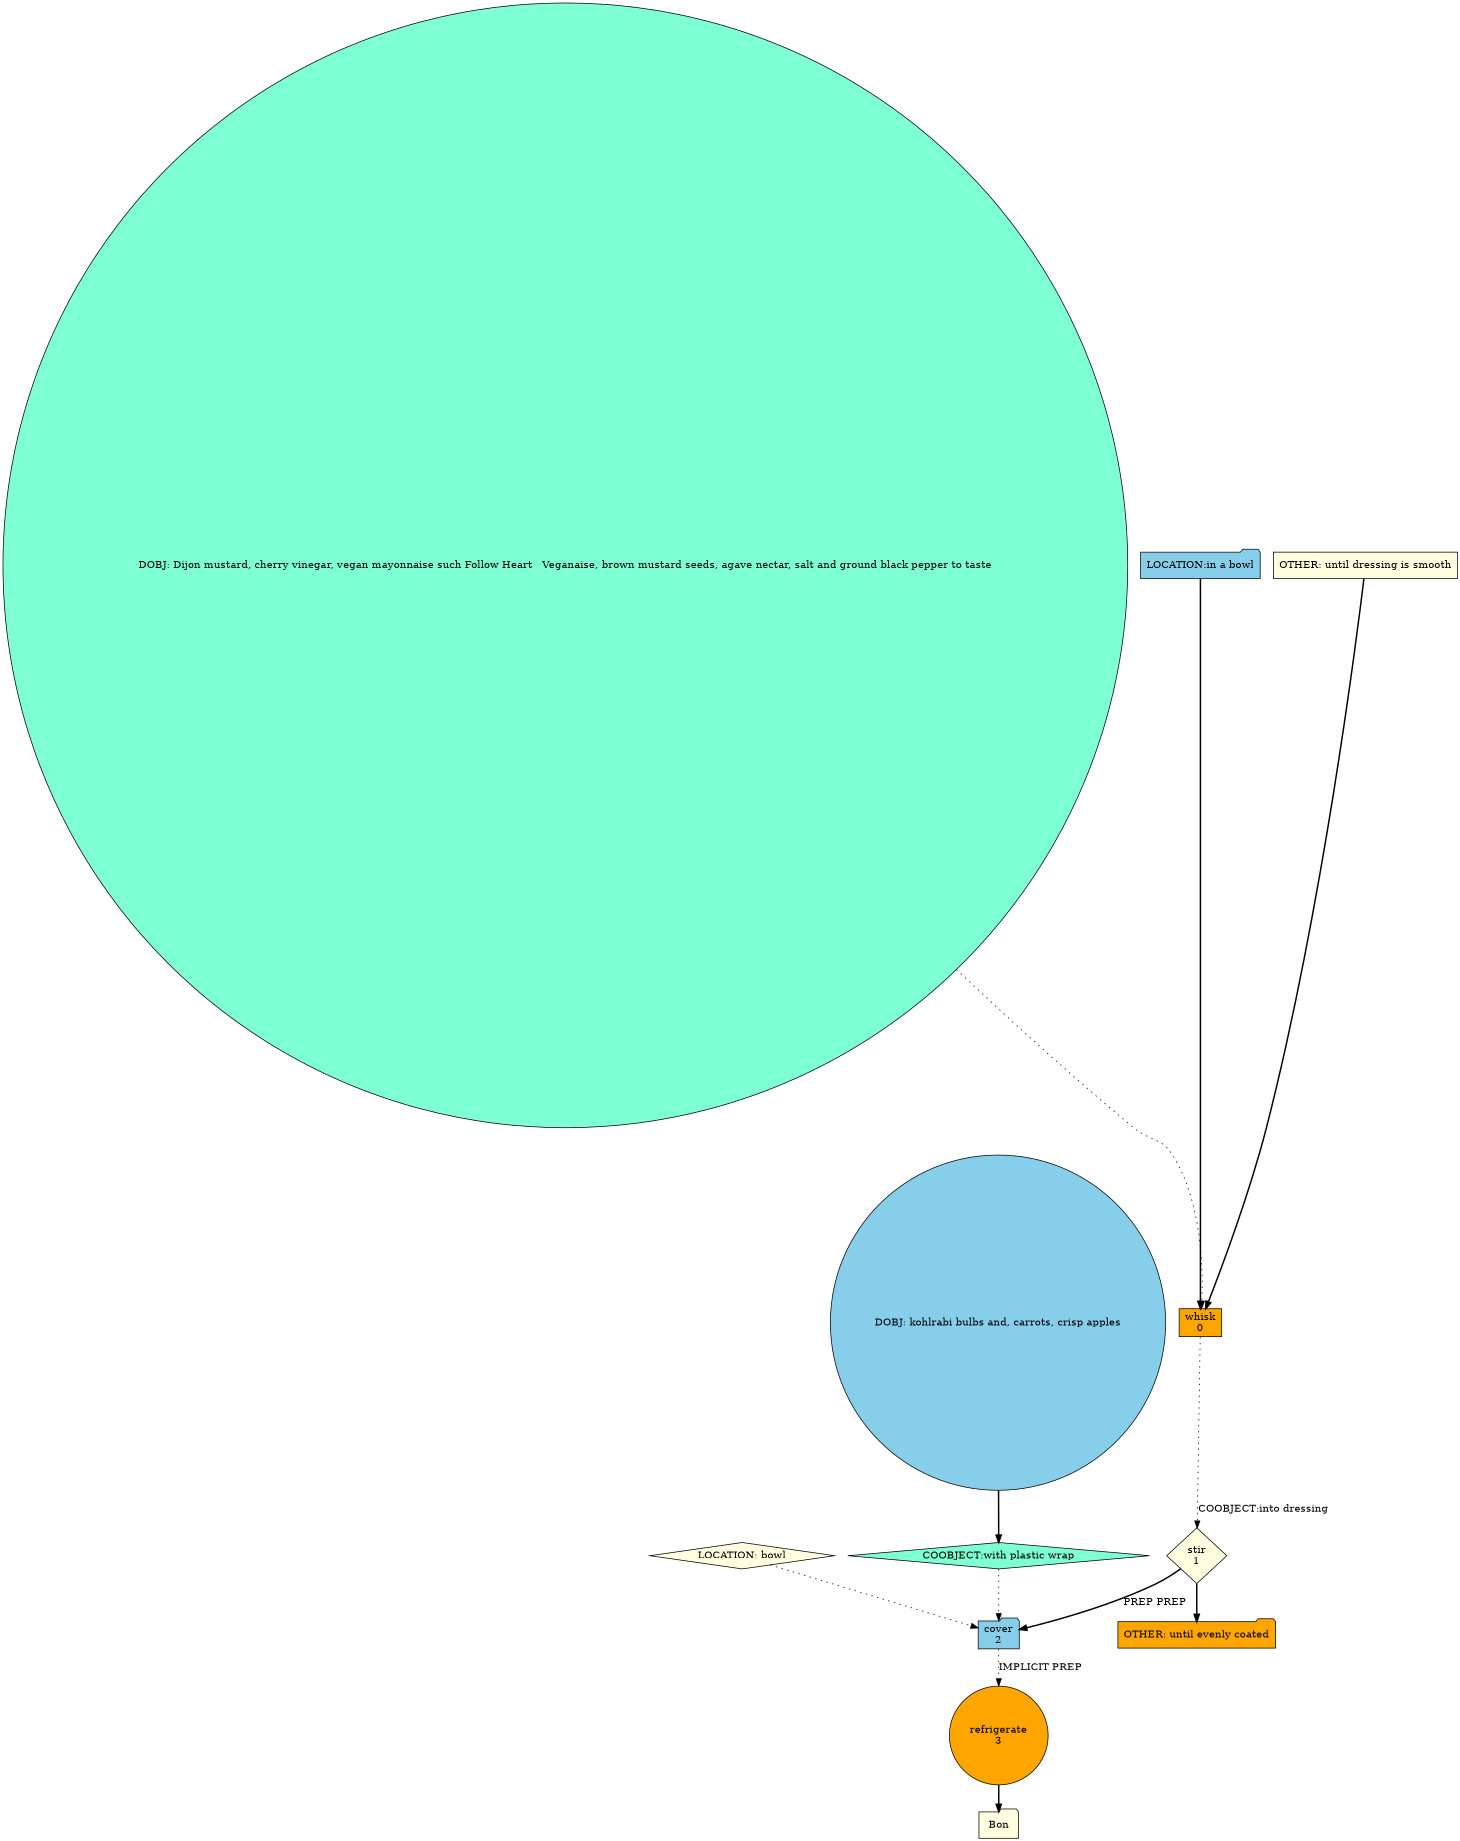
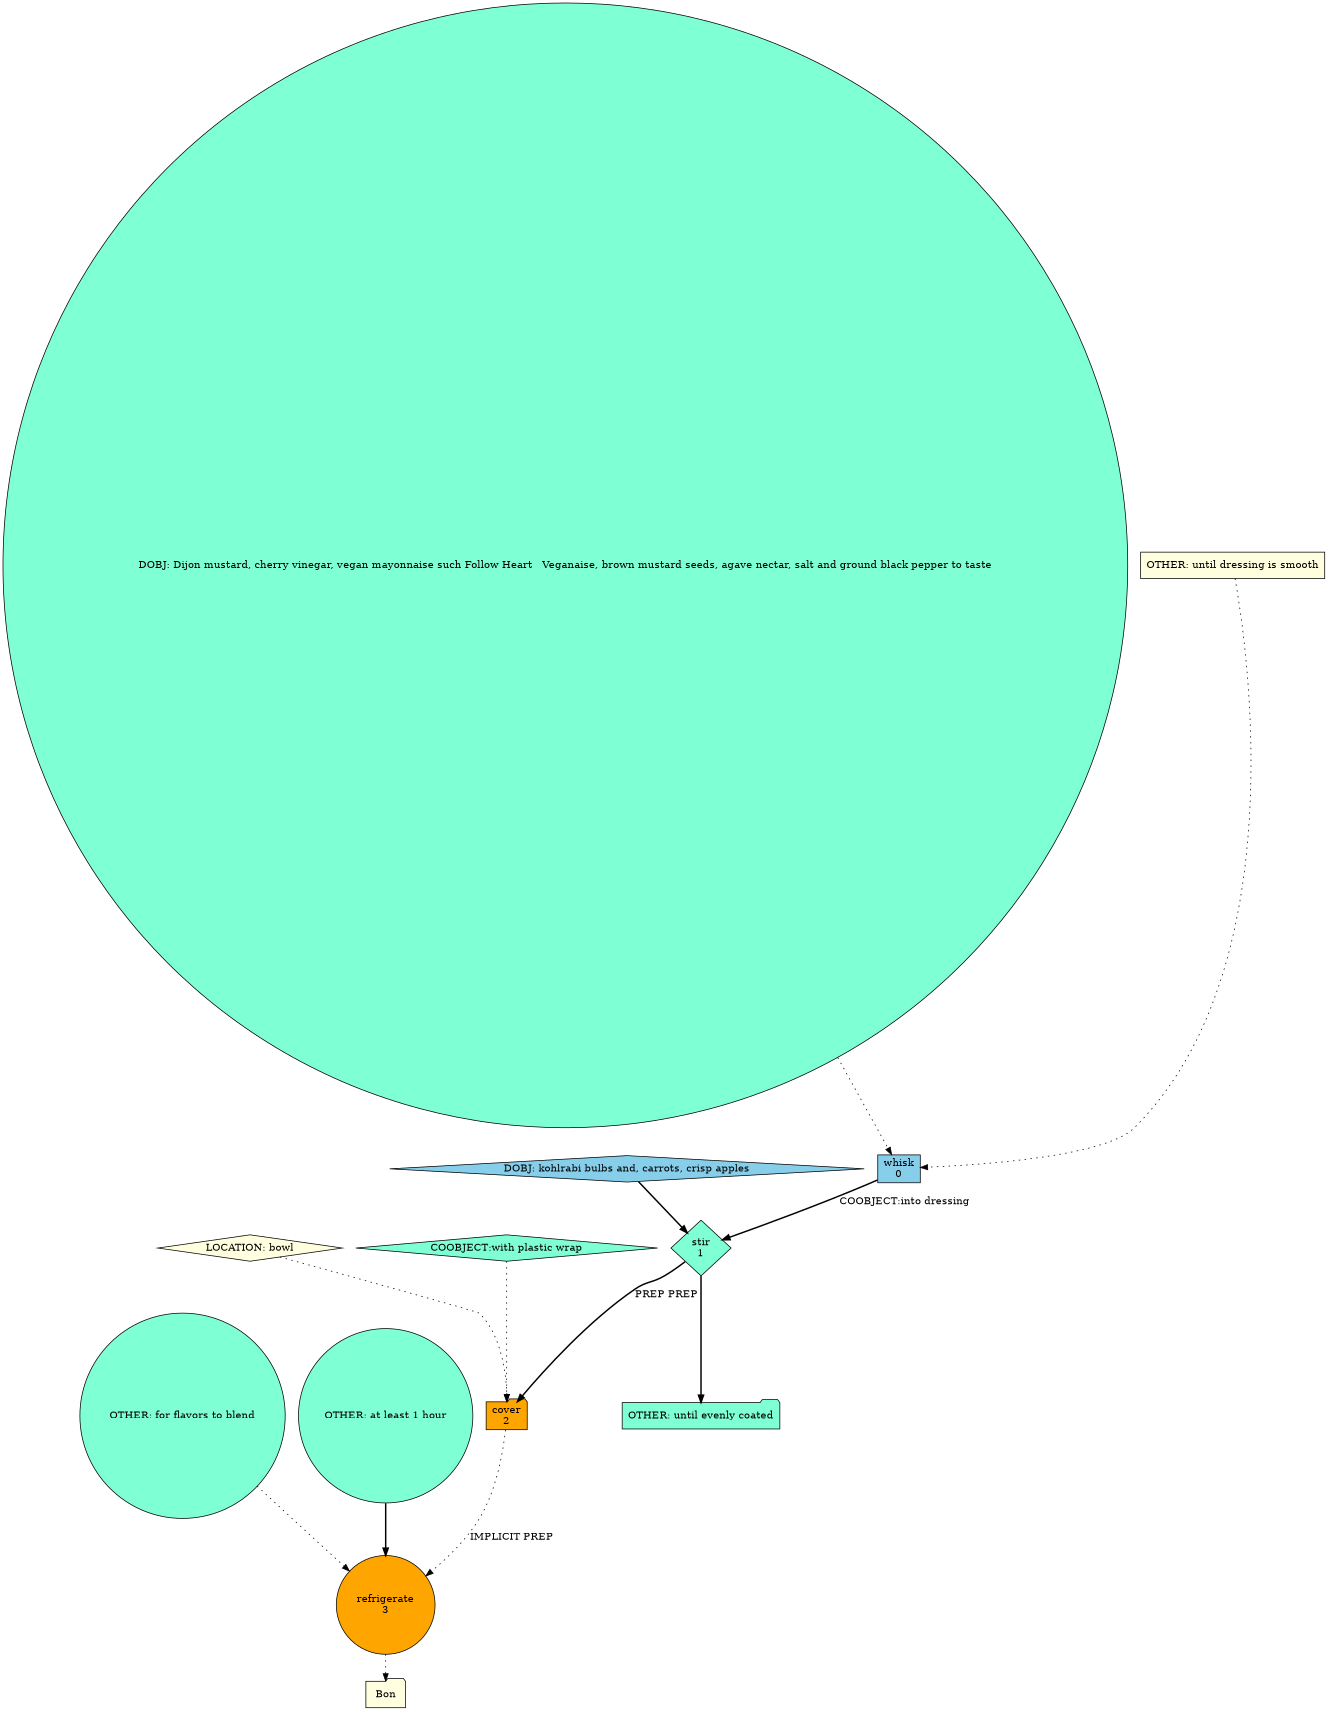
  digraph {
    node [fillcolor=aquamarine shape=diamond style=filled]
    edge [style=bold]
-   n1 [fillcolor=orange label="whisk\n0" shape=box]
-   n2 [fillcolor=lightyellow label="stir\n1"]
-   n3 [fillcolor=skyblue label="cover\n2" shape=folder]
-   n4 [fillcolor=orange label="OTHER: until evenly coated" shape=folder]
+   n1 [fillcolor=skyblue label="whisk\n0" shape=box]
+   n2 [label="stir\n1"]
+   n3 [fillcolor=orange label="cover\n2" shape=folder]
+   n4 [label="OTHER: until evenly coated" shape=folder]
    n5 [fillcolor=orange label="refrigerate\n3" shape=circle]
    n6 [fillcolor=lightyellow label=Bon shape=folder]
    n7 [label="DOBJ: Dijon mustard, cherry vinegar, vegan mayonnaise such Follow Heart   Veganaise, brown mustard seeds, agave nectar, salt and ground black pepper to taste" shape=circle]
-   n8 [fillcolor=skyblue label="LOCATION:in a bowl" shape=folder]
    n9 [fillcolor=lightyellow label="OTHER: until dressing is smooth" shape=box]
-   n10 [fillcolor=skyblue label="DOBJ: kohlrabi bulbs and, carrots, crisp apples" shape=circle]
+   n10 [fillcolor=skyblue label="DOBJ: kohlrabi bulbs and, carrots, crisp apples"]
    n11 [fillcolor=lightyellow label="LOCATION: bowl"]
    n12 [label="COOBJECT:with plastic wrap"]
-   n1 -> n2 [label="COOBJECT:into dressing" style=dotted]
+   n13 [label="OTHER: for flavors to blend" shape=circle]
+   n14 [label="OTHER: at least 1 hour" shape=circle]
+   n1 -> n2 [label="COOBJECT:into dressing"]
    n2 -> n3 [label="PREP PREP"]
    n2 -> n4
    n3 -> n5 [label="IMPLICIT PREP" style=dotted]
-   n5 -> n6
+   n5 -> n6 [style=dotted]
    n7 -> n1 [style=dotted]
-   n8 -> n1
-   n9 -> n1
-   n10 -> n12
+   n9 -> n1 [style=dotted]
+   n10 -> n2
    n11 -> n3 [style=dotted]
    n12 -> n3 [style=dotted]
+   n13 -> n5 [style=dotted]
+   n14 -> n5
  }
